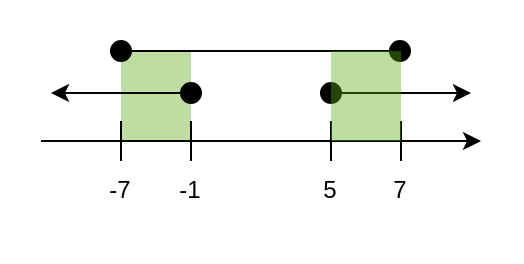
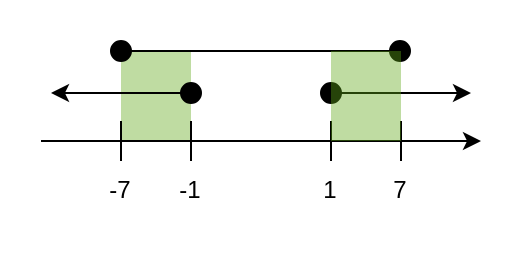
  <mxCell id="0" />
  <mxCell id="1" parent="0" />
  <mxCell id="2" value="" style="group" vertex="1" connectable="0" parent="1"><mxGeometry x="20" y="20" width="220" height="90" as="geometry" /></mxCell>
  <mxCell id="3" value="" style="whiteSpace=wrap;html=1;glass=0;fillColor=light-dark(#60A917,#FFFFFF);fontColor=#ffffff;strokeColor=none;opacity=40;" vertex="1" parent="2"><mxGeometry x="40" y="5" width="35" height="45" as="geometry" /></mxCell>
  <mxCell id="4" value="" style="endArrow=classic;html=1;rounded=0;" edge="1" parent="2"><mxGeometry width="50" height="50" relative="1" as="geometry"><mxPoint y="50" as="sourcePoint" /><mxPoint x="220" y="50" as="targetPoint" /></mxGeometry></mxCell>
  <mxCell id="5" value="" style="endArrow=none;html=1;rounded=0;" edge="1" parent="2"><mxGeometry width="50" height="50" relative="1" as="geometry"><mxPoint x="75" y="60" as="sourcePoint" /><mxPoint x="75" y="40" as="targetPoint" /></mxGeometry></mxCell>
  <mxCell id="6" value="" style="endArrow=none;html=1;rounded=0;" edge="1" parent="2"><mxGeometry width="50" height="50" relative="1" as="geometry"><mxPoint x="40" y="60" as="sourcePoint" /><mxPoint x="40" y="40" as="targetPoint" /></mxGeometry></mxCell>
  <mxCell id="7" value="" style="endArrow=none;html=1;rounded=0;" edge="1" parent="2"><mxGeometry width="50" height="50" relative="1" as="geometry"><mxPoint x="180" y="60" as="sourcePoint" /><mxPoint x="180" y="40" as="targetPoint" /></mxGeometry></mxCell>
  <mxCell id="8" value="" style="endArrow=none;html=1;rounded=0;" edge="1" parent="2"><mxGeometry width="50" height="50" relative="1" as="geometry"><mxPoint x="145" y="60" as="sourcePoint" /><mxPoint x="145" y="40" as="targetPoint" /></mxGeometry></mxCell>
- <mxCell id="9" value="5" style="text;html=1;align=center;verticalAlign=middle;whiteSpace=wrap;rounded=0;" vertex="1" parent="2"><mxGeometry x="115" y="60" width="60" height="30" as="geometry" /></mxCell>
+ <mxCell id="9" value="1" style="text;html=1;align=center;verticalAlign=middle;whiteSpace=wrap;rounded=0;" vertex="1" parent="2"><mxGeometry x="115" y="60" width="60" height="30" as="geometry" /></mxCell>
  <mxCell id="10" value="7" style="text;html=1;align=center;verticalAlign=middle;whiteSpace=wrap;rounded=0;" vertex="1" parent="2"><mxGeometry x="150" y="60" width="60" height="30" as="geometry" /></mxCell>
  <mxCell id="11" value="-1" style="text;html=1;align=center;verticalAlign=middle;whiteSpace=wrap;rounded=0;" vertex="1" parent="2"><mxGeometry x="45" y="60" width="60" height="30" as="geometry" /></mxCell>
  <mxCell id="12" value="-7" style="text;html=1;align=center;verticalAlign=middle;whiteSpace=wrap;rounded=0;" vertex="1" parent="2"><mxGeometry x="10" y="60" width="60" height="30" as="geometry" /></mxCell>
  <mxCell id="13" value="" style="group" vertex="1" connectable="0" parent="2"><mxGeometry x="5" y="21" width="75" height="10" as="geometry" /></mxCell>
  <mxCell id="14" value="" style="ellipse;whiteSpace=wrap;html=1;aspect=fixed;fillColor=light-dark(#000000,#FFFFFF);fillStyle=solid;" vertex="1" parent="13"><mxGeometry x="65" width="10" height="10" as="geometry" /></mxCell>
  <mxCell id="15" value="" style="endArrow=classic;html=1;rounded=0;exitX=0;exitY=0.5;exitDx=0;exitDy=0;" edge="1" parent="13" source="14"><mxGeometry width="50" height="50" relative="1" as="geometry"><mxPoint x="75" y="-10" as="sourcePoint" /><mxPoint y="5" as="targetPoint" /></mxGeometry></mxCell>
  <mxCell id="16" value="" style="group;rotation=-180;" vertex="1" connectable="0" parent="2"><mxGeometry x="140" y="21" width="75" height="10" as="geometry" /></mxCell>
  <mxCell id="17" value="" style="ellipse;whiteSpace=wrap;html=1;aspect=fixed;fillColor=light-dark(#000000,#FFFFFF);fillStyle=solid;rotation=-180;" vertex="1" parent="16"><mxGeometry width="10" height="10" as="geometry" /></mxCell>
  <mxCell id="18" value="" style="endArrow=classic;html=1;rounded=0;exitX=0;exitY=0.5;exitDx=0;exitDy=0;" edge="1" parent="16" source="17"><mxGeometry width="50" height="50" relative="1" as="geometry"><mxPoint y="20" as="sourcePoint" /><mxPoint x="75" y="5" as="targetPoint" /></mxGeometry></mxCell>
  <mxCell id="19" value="" style="ellipse;whiteSpace=wrap;html=1;aspect=fixed;fillColor=light-dark(#000000,#FFFFFF);fillStyle=solid;" vertex="1" parent="2"><mxGeometry x="35" width="10" height="10" as="geometry" /></mxCell>
  <mxCell id="20" value="" style="ellipse;whiteSpace=wrap;html=1;aspect=fixed;fillColor=light-dark(#000000,#FFFFFF);fillStyle=solid;" vertex="1" parent="2"><mxGeometry x="174.5" width="10" height="10" as="geometry" /></mxCell>
  <mxCell id="21" value="" style="endArrow=none;html=1;rounded=0;exitX=1;exitY=0.5;exitDx=0;exitDy=0;entryX=0;entryY=0.5;entryDx=0;entryDy=0;" edge="1" parent="2" source="19" target="20"><mxGeometry width="50" height="50" relative="1" as="geometry"><mxPoint x="45" y="10" as="sourcePoint" /><mxPoint x="95" y="-40" as="targetPoint" /></mxGeometry></mxCell>
  <mxCell id="22" value="" style="whiteSpace=wrap;html=1;glass=0;fillColor=light-dark(#60A917,#FFFFFF);fontColor=#ffffff;strokeColor=none;opacity=40;" vertex="1" parent="2"><mxGeometry x="145" y="5" width="35" height="45" as="geometry" /></mxCell>
